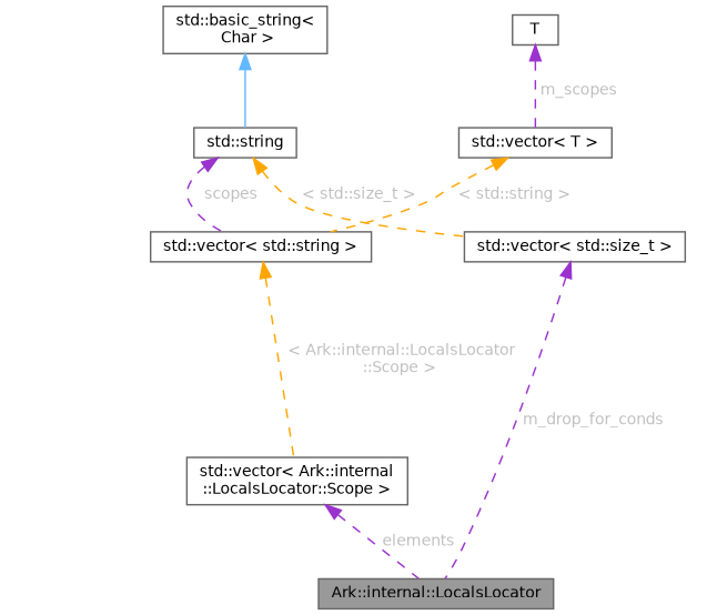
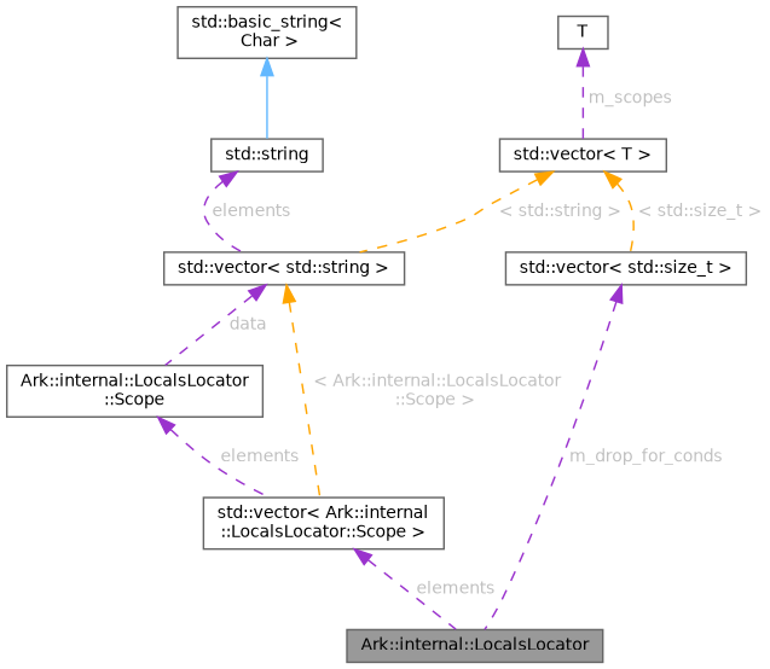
  digraph {
    node [color=gray40 fillcolor=white fontname=Helvetica fontsize=10 shape=box style=filled]
    edge [color=darkorchid3 dir=back fontcolor=grey fontname=Helvetica fontsize=10 labelfontname=Helvetica labelfontsize=10 style=dashed]
    n1 [fillcolor=grey60 fontcolor=black height=0.2 label="Ark::internal::LocalsLocator" width=0.4]
    n2 [height=0.2 label="std::vector\< Ark::internal\l::LocalsLocator::Scope \>" width=0.4]
+   n3 [height=0.2 label="Ark::internal::LocalsLocator\l::Scope" width=0.4]
    n4 [height=0.2 label="std::vector\< std::string \>" width=0.4]
    n5 [height=0.2 label="std::string" width=0.4]
    n6 [height=0.2 label="std::basic_string\<\l Char \>" width=0.4]
    n7 [height=0.2 label="std::vector\< T \>" width=0.4]
    n8 [height=0.2 label="std::vector\< std::size_t \>" width=0.4]
    n9 [height=0.2 label=T width=0.4]
    n2 -> n1 [label=" elements"]
+   n3 -> n2 [label=" elements"]
    n4 -> n2 [color=orange label=" \< Ark::internal::LocalsLocator\l::Scope \>"]
-   n5 -> n4 [label=" scopes"]
+   n4 -> n3 [label=" data"]
+   n5 -> n4 [label=" elements"]
    n6 -> n5 [color=steelblue1 style=solid fontcolor=""]
    n7 -> n4 [color=orange label=" \< std::string \>"]
-   n5 -> n8 [color=orange label=" \< std::size_t \>"]
+   n7 -> n8 [color=orange label=" \< std::size_t \>"]
    n8 -> n1 [label=" m_drop_for_conds"]
    n9 -> n7 [label=" m_scopes"]
  }
